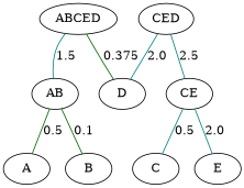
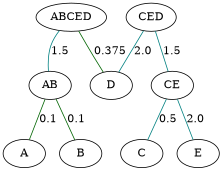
  graph {
    edge [color=teal]
    AB
    A
    B
    CE
    C
    E
    CED
    D
    ABCED
-   AB -- A [color=darkgreen label=0.5]
+   AB -- A [color=darkgreen label=0.1]
    AB -- B [color=darkgreen label=0.1]
    CE -- C [label=0.5]
    CE -- E [label=2.0]
-   CED -- CE [label=2.5]
+   CED -- CE [label=1.5]
    CED -- D [label=2.0]
    ABCED -- AB [label=1.5]
    ABCED -- D [color=darkgreen label=0.375]
  }
